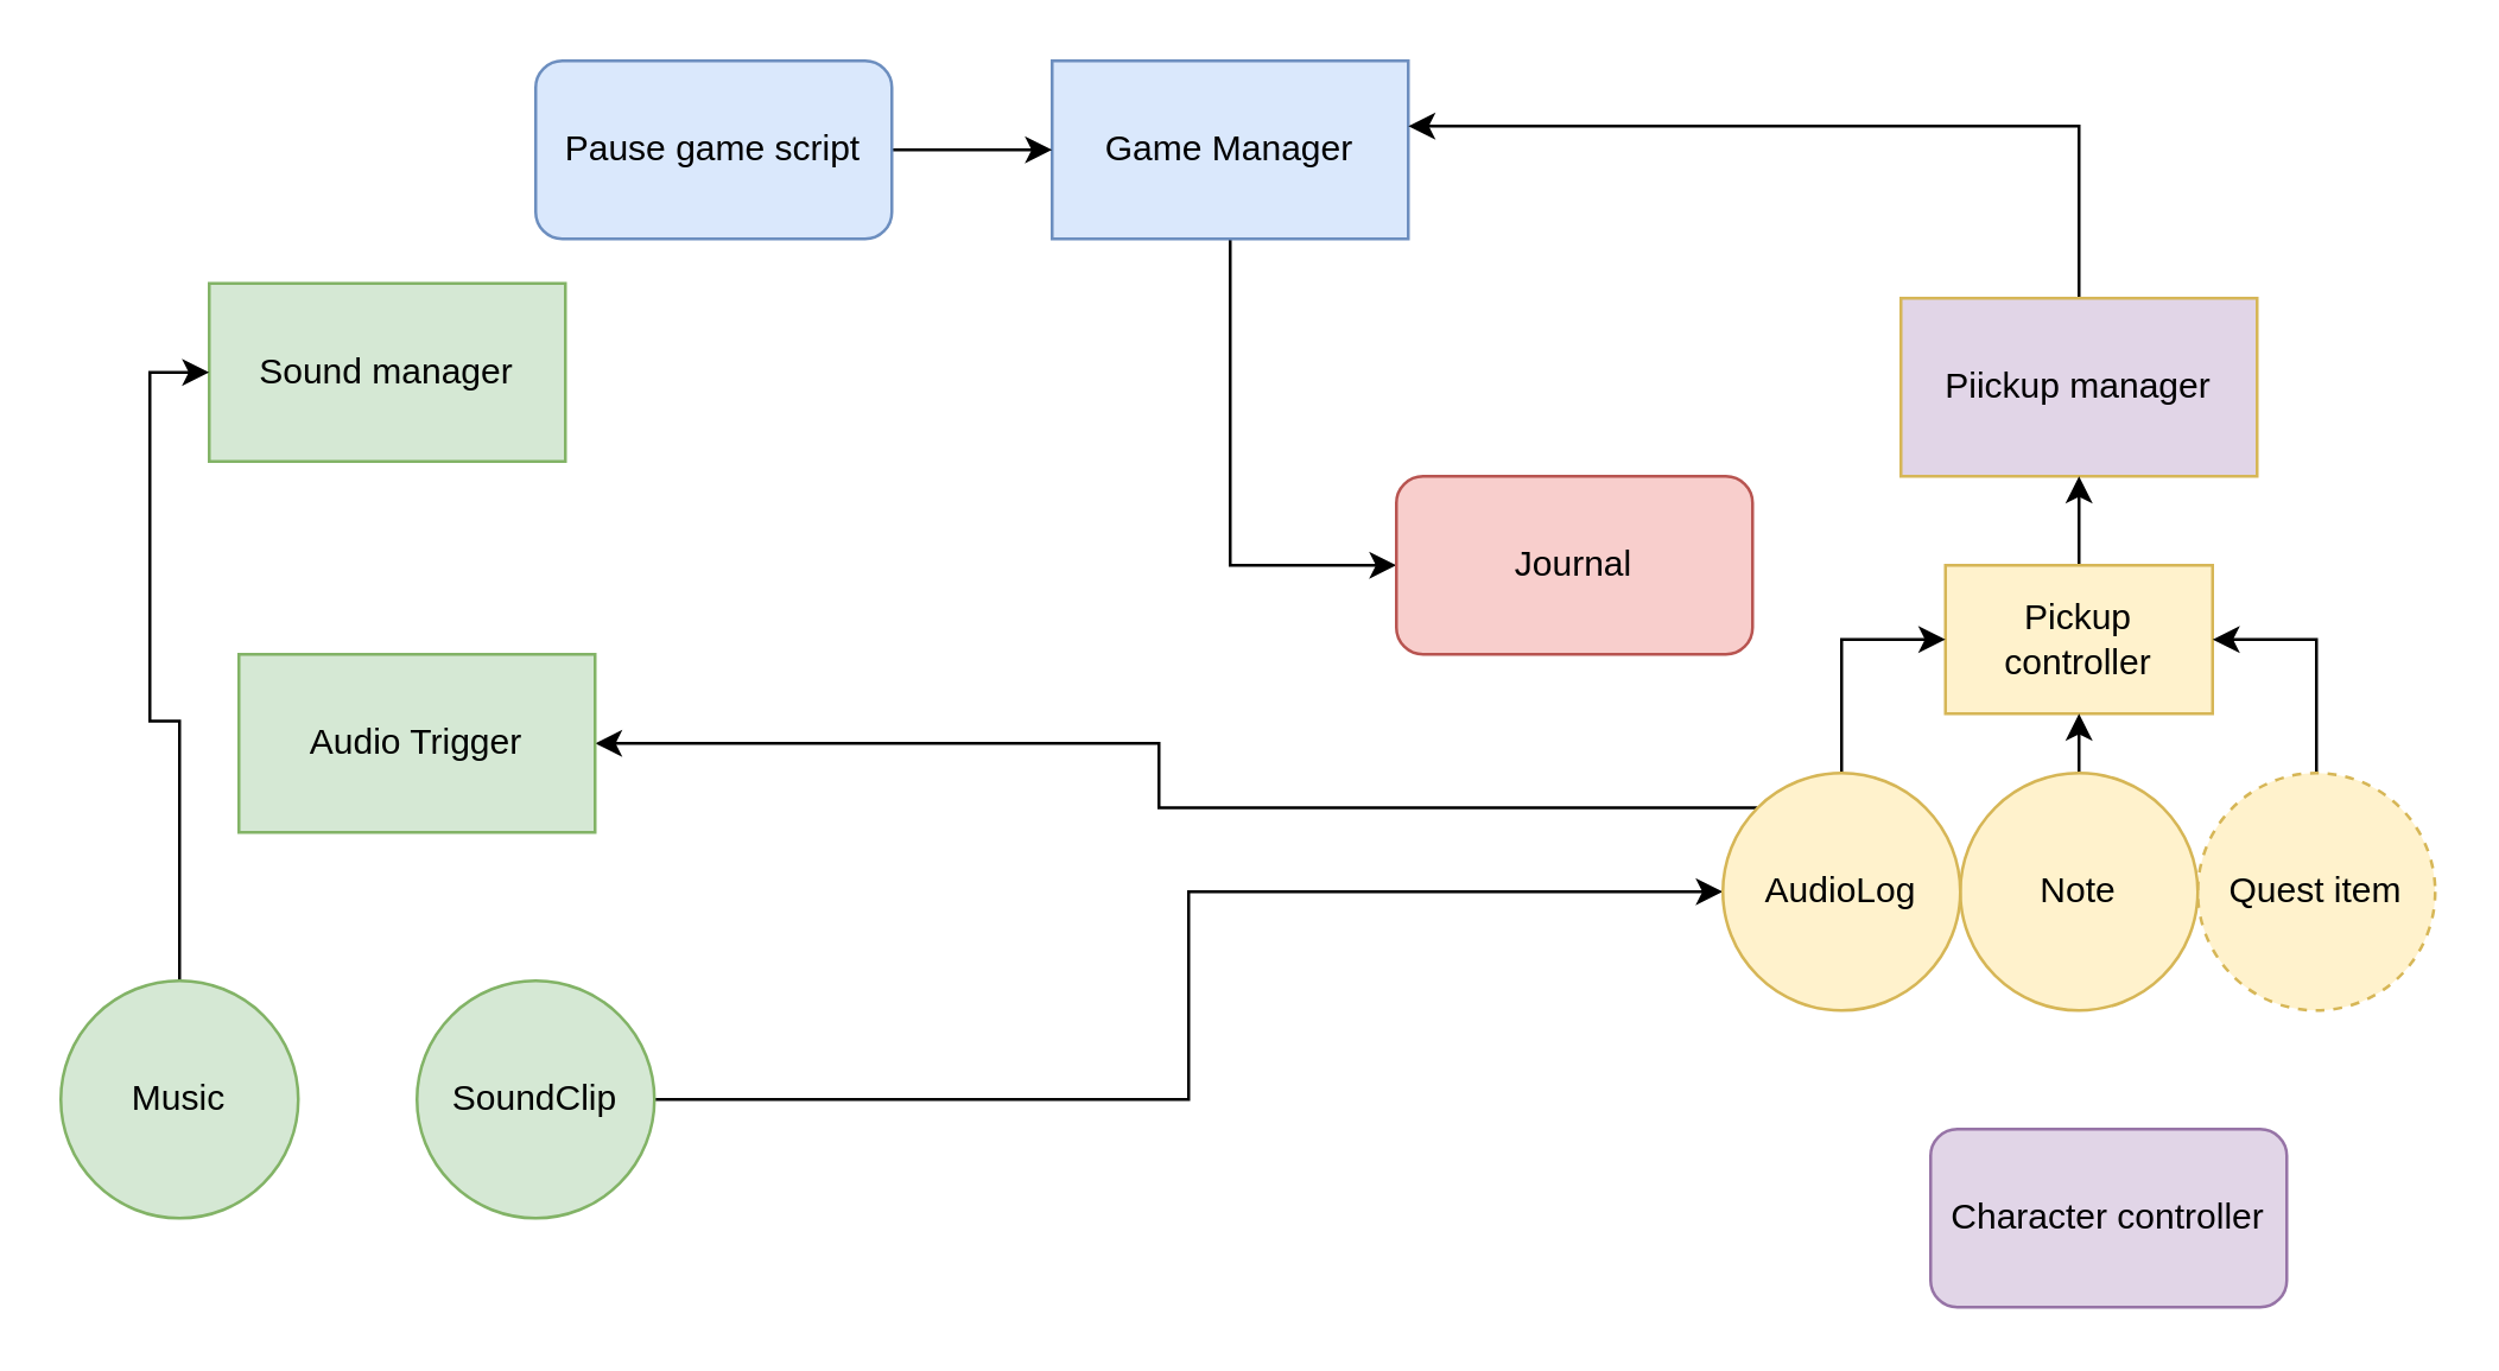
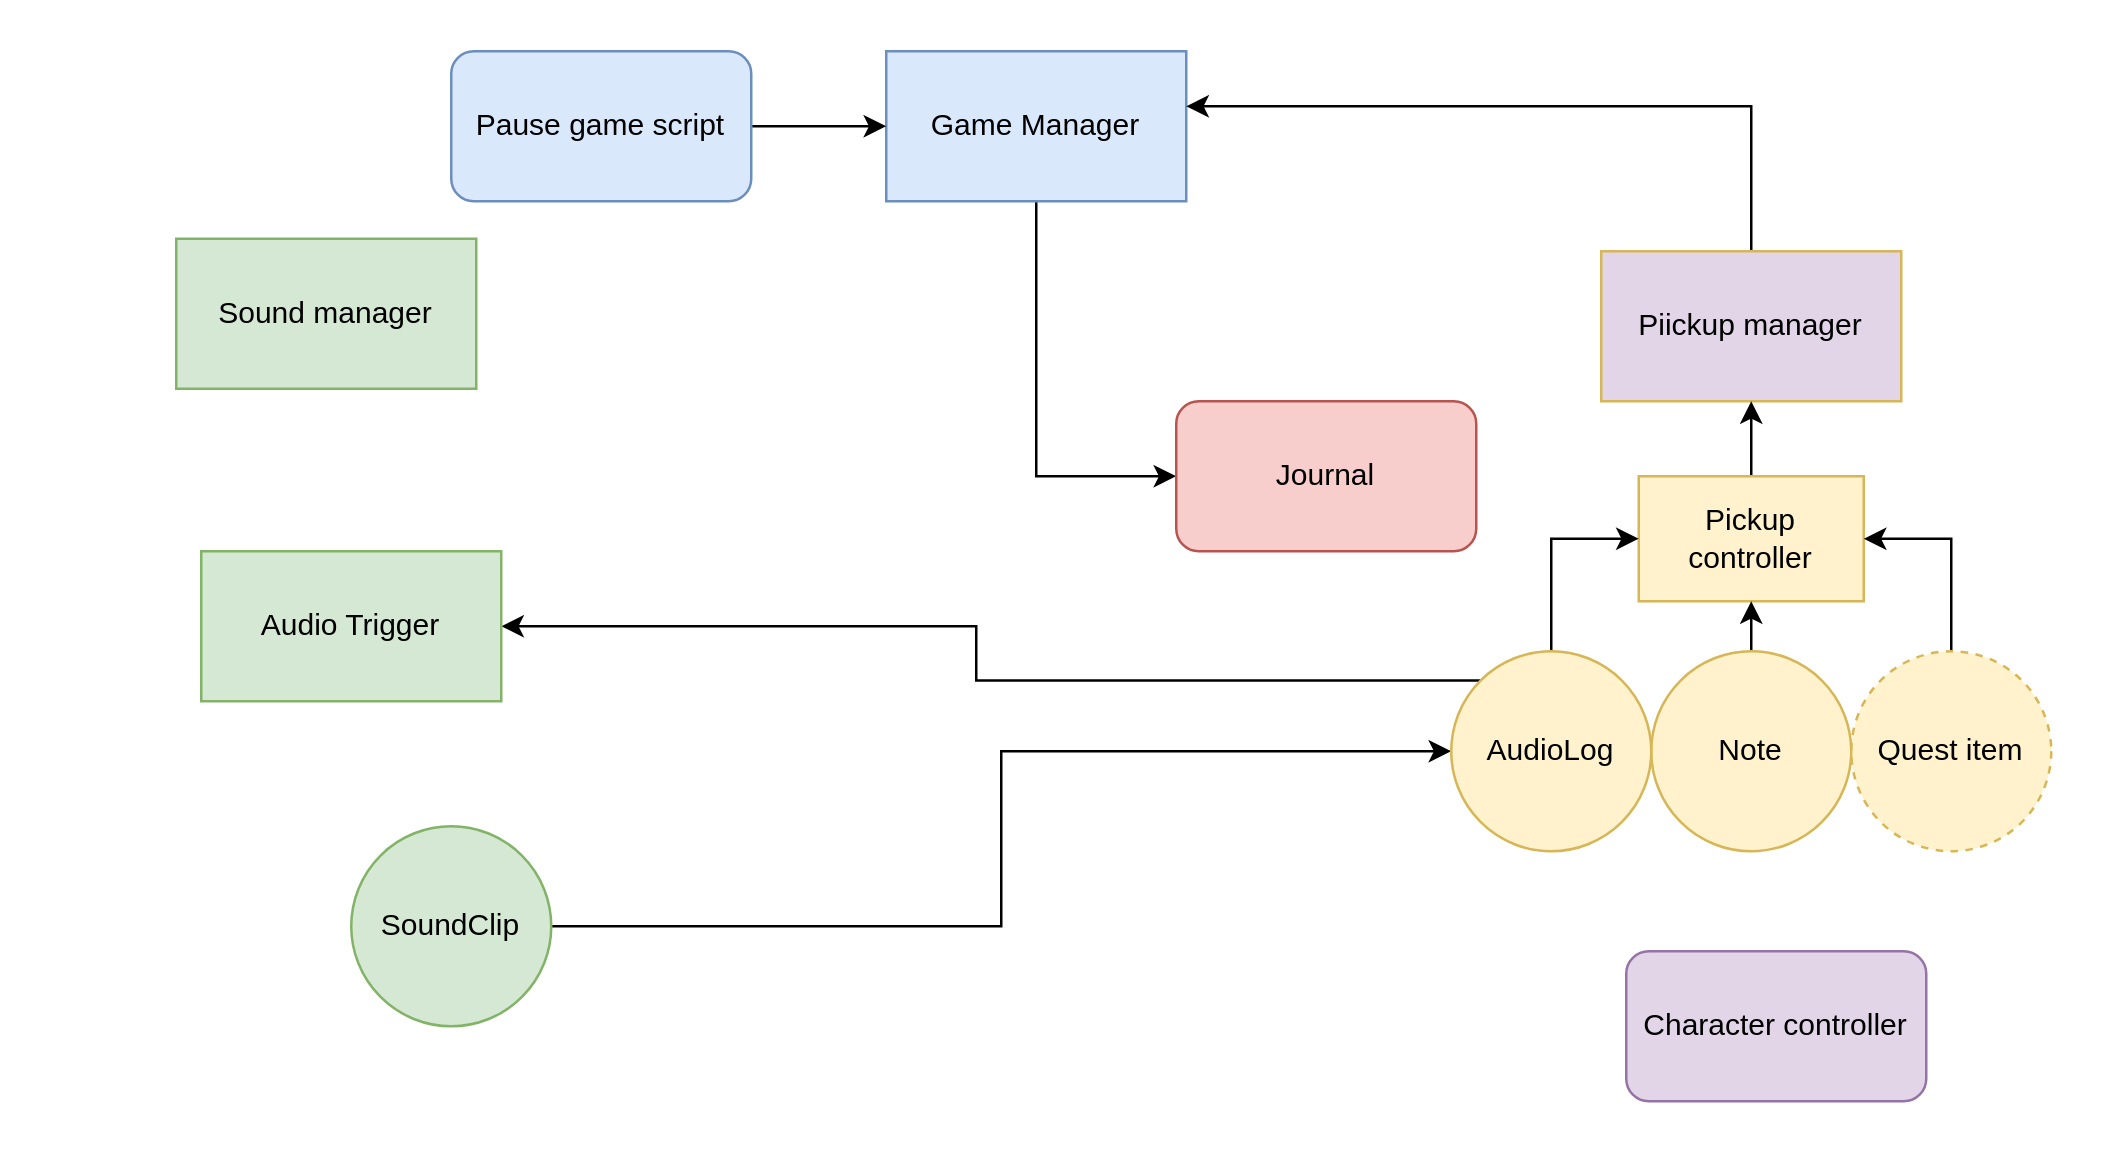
  <mxCell id="0" />
  <mxCell id="1" parent="0" />
  <mxCell id="2" style="edgeStyle=orthogonalEdgeStyle;rounded=0;orthogonalLoop=1;jettySize=auto;html=1;exitX=0.5;exitY=1;exitDx=0;exitDy=0;entryX=0;entryY=0.5;entryDx=0;entryDy=0;" edge="1" parent="1" source="3" target="12"><mxGeometry relative="1" as="geometry" /></mxCell>
  <mxCell id="3" value="Game Manager" style="rounded=0;whiteSpace=wrap;html=1;fillColor=#dae8fc;strokeColor=#6c8ebf;" vertex="1" parent="1"><mxGeometry x="354" y="20" width="120" height="60" as="geometry" /></mxCell>
  <mxCell id="4" style="edgeStyle=orthogonalEdgeStyle;rounded=0;orthogonalLoop=1;jettySize=auto;html=1;exitX=0.5;exitY=0;exitDx=0;exitDy=0;entryX=1;entryY=0.367;entryDx=0;entryDy=0;entryPerimeter=0;" edge="1" parent="1" source="5" target="3"><mxGeometry relative="1" as="geometry" /></mxCell>
  <mxCell id="5" value="Piickup manager" style="rounded=0;whiteSpace=wrap;html=1;fillColor=#e1d5e7;strokeColor=#d6b656;" vertex="1" parent="1"><mxGeometry x="640" y="100" width="120" height="60" as="geometry" /></mxCell>
  <mxCell id="6" style="edgeStyle=orthogonalEdgeStyle;rounded=0;orthogonalLoop=1;jettySize=auto;html=1;exitX=0.5;exitY=0;exitDx=0;exitDy=0;entryX=0.5;entryY=1;entryDx=0;entryDy=0;" edge="1" parent="1" source="7" target="5"><mxGeometry relative="1" as="geometry" /></mxCell>
  <mxCell id="7" value="Pickup controller" style="rounded=0;whiteSpace=wrap;html=1;fillColor=#fff2cc;strokeColor=#d6b656;" vertex="1" parent="1"><mxGeometry x="655" y="190" width="90" height="50" as="geometry" /></mxCell>
  <mxCell id="8" value="Sound manager" style="rounded=0;whiteSpace=wrap;html=1;fillColor=#d5e8d4;strokeColor=#82b366;" vertex="1" parent="1"><mxGeometry x="70" y="95" width="120" height="60" as="geometry" /></mxCell>
  <mxCell id="9" value="Character controller" style="rounded=1;whiteSpace=wrap;html=1;fillColor=#e1d5e7;strokeColor=#9673a6;" vertex="1" parent="1"><mxGeometry x="650" y="380" width="120" height="60" as="geometry" /></mxCell>
  <mxCell id="10" style="edgeStyle=orthogonalEdgeStyle;rounded=0;orthogonalLoop=1;jettySize=auto;html=1;exitX=1;exitY=0.5;exitDx=0;exitDy=0;entryX=0;entryY=0.5;entryDx=0;entryDy=0;" edge="1" parent="1" source="11" target="3"><mxGeometry relative="1" as="geometry" /></mxCell>
  <mxCell id="11" value="Pause game script" style="rounded=1;whiteSpace=wrap;html=1;fillColor=#dae8fc;strokeColor=#6c8ebf;" vertex="1" parent="1"><mxGeometry x="180" y="20" width="120" height="60" as="geometry" /></mxCell>
  <mxCell id="12" value="Journal" style="rounded=1;whiteSpace=wrap;html=1;fillColor=#f8cecc;strokeColor=#b85450;" vertex="1" parent="1"><mxGeometry x="470" y="160" width="120" height="60" as="geometry" /></mxCell>
  <mxCell id="13" style="edgeStyle=orthogonalEdgeStyle;rounded=0;orthogonalLoop=1;jettySize=auto;html=1;exitX=1;exitY=0.5;exitDx=0;exitDy=0;entryX=0;entryY=0.5;entryDx=0;entryDy=0;" edge="1" parent="1" source="14" target="21"><mxGeometry relative="1" as="geometry" /></mxCell>
  <mxCell id="14" value="SoundClip" style="ellipse;whiteSpace=wrap;html=1;aspect=fixed;fillColor=#d5e8d4;strokeColor=#82b366;" vertex="1" parent="1"><mxGeometry x="140" y="330" width="80" height="80" as="geometry" /></mxCell>
  <mxCell id="15" style="edgeStyle=orthogonalEdgeStyle;rounded=0;orthogonalLoop=1;jettySize=auto;html=1;exitX=0.5;exitY=0;exitDx=0;exitDy=0;entryX=1;entryY=0.5;entryDx=0;entryDy=0;" edge="1" parent="1" source="16" target="7"><mxGeometry relative="1" as="geometry" /></mxCell>
  <mxCell id="16" value="Quest item" style="ellipse;whiteSpace=wrap;html=1;aspect=fixed;fillColor=#fff2cc;strokeColor=#d6b656;dashed=1;" vertex="1" parent="1"><mxGeometry x="740" y="260" width="80" height="80" as="geometry" /></mxCell>
  <mxCell id="17" style="edgeStyle=orthogonalEdgeStyle;rounded=0;orthogonalLoop=1;jettySize=auto;html=1;exitX=0.5;exitY=0;exitDx=0;exitDy=0;entryX=0.5;entryY=1;entryDx=0;entryDy=0;" edge="1" parent="1" source="18" target="7"><mxGeometry relative="1" as="geometry" /></mxCell>
  <mxCell id="18" value="Note" style="ellipse;whiteSpace=wrap;html=1;aspect=fixed;fillColor=#fff2cc;strokeColor=#d6b656;" vertex="1" parent="1"><mxGeometry x="660" y="260" width="80" height="80" as="geometry" /></mxCell>
  <mxCell id="19" style="edgeStyle=orthogonalEdgeStyle;rounded=0;orthogonalLoop=1;jettySize=auto;html=1;exitX=0;exitY=0;exitDx=0;exitDy=0;entryX=1;entryY=0.5;entryDx=0;entryDy=0;" edge="1" parent="1" source="21" target="22"><mxGeometry relative="1" as="geometry" /></mxCell>
  <mxCell id="20" style="edgeStyle=orthogonalEdgeStyle;rounded=0;orthogonalLoop=1;jettySize=auto;html=1;exitX=0.5;exitY=0;exitDx=0;exitDy=0;entryX=0;entryY=0.5;entryDx=0;entryDy=0;" edge="1" parent="1" source="21" target="7"><mxGeometry relative="1" as="geometry" /></mxCell>
  <mxCell id="21" value="AudioLog" style="ellipse;whiteSpace=wrap;html=1;aspect=fixed;fillColor=#fff2cc;strokeColor=#d6b656;" vertex="1" parent="1"><mxGeometry x="580" y="260" width="80" height="80" as="geometry" /></mxCell>
  <mxCell id="22" value="Audio Trigger" style="rounded=0;whiteSpace=wrap;html=1;fillColor=#d5e8d4;strokeColor=#82b366;" vertex="1" parent="1"><mxGeometry x="80" y="220" width="120" height="60" as="geometry" /></mxCell>
- <mxCell id="23" style="edgeStyle=orthogonalEdgeStyle;rounded=0;orthogonalLoop=1;jettySize=auto;html=1;exitX=0.5;exitY=0;exitDx=0;exitDy=0;entryX=0;entryY=0.5;entryDx=0;entryDy=0;" edge="1" parent="1" source="24" target="8"><mxGeometry relative="1" as="geometry" /></mxCell>
- <mxCell id="24" value="Music" style="ellipse;whiteSpace=wrap;html=1;aspect=fixed;fillColor=#d5e8d4;strokeColor=#82b366;" vertex="1" parent="1"><mxGeometry x="20" y="330" width="80" height="80" as="geometry" /></mxCell>
